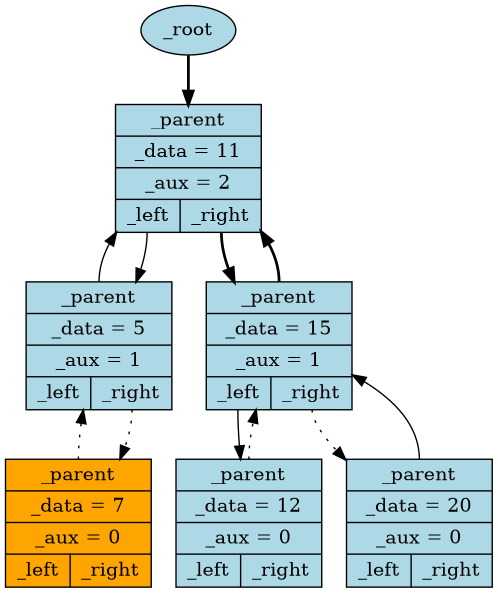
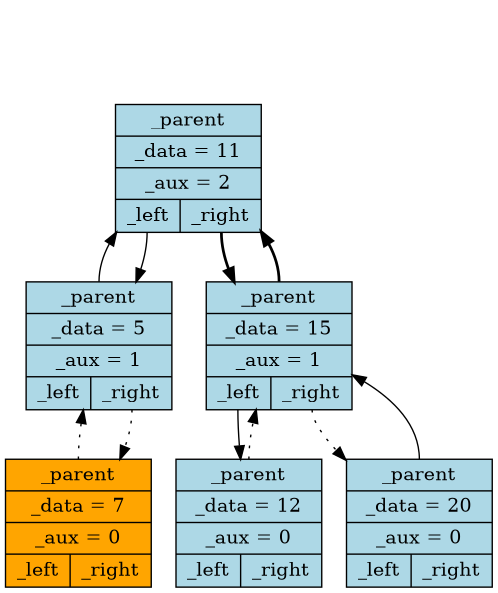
  digraph {
    node [style=filled fillcolor=lightblue shape=record]
    edge [style=solid tailport="parent:n"]
-   n1 [label=_root shape=ellipse]
    n2 [label="{<parent> _parent | _data = 11 | _aux = 2 | { <left> _left | <right> _right } }"]
    n3 [label="{<parent> _parent | _data = 15 | _aux = 1 | { <left> _left | <right> _right } }"]
    n4 [label="{<parent> _parent | _data = 5 | _aux = 1 | { <left> _left | <right> _right } }"]
    n5 [label="{<parent> _parent | _data = 12 | _aux = 0 | { <left> _left | <right> _right } }"]
    n6 [label="{<parent> _parent | _data = 20 | _aux = 0 | { <left> _left | <right> _right } }"]
    n7 [label="{<parent> _parent | _data = 7 | _aux = 0 | { <left> _left | <right> _right } }" fillcolor=orange]
-   n1 -> n2 [style=bold tailport=""]
    n2 -> n3 [tailport="right:s" style=bold]
    n2 -> n4 [tailport="left:s"]
    n3 -> n2 [style=bold]
    n3 -> n5 [tailport="left:s"]
    n3 -> n6 [tailport="right:s" style=dotted]
    n4 -> n2
    n4 -> n7 [tailport="right:s" style=dotted]
    n5 -> n3 [style=dotted]
    n6 -> n3
    n7 -> n4 [style=dotted]
  }
